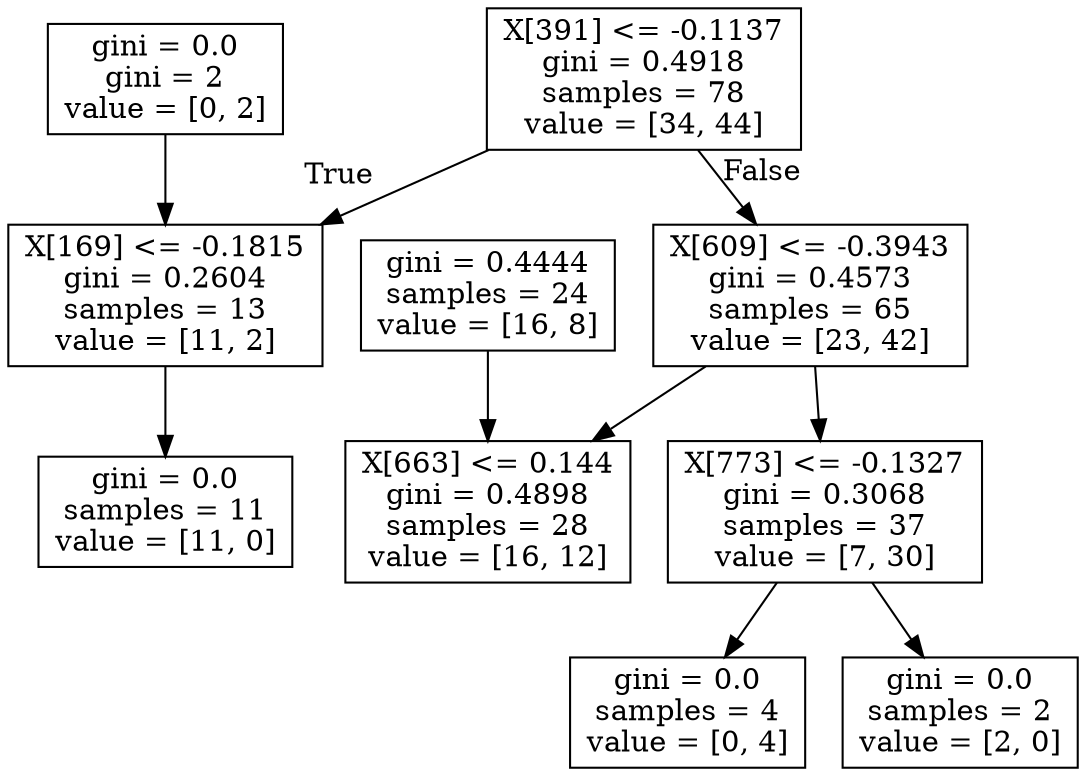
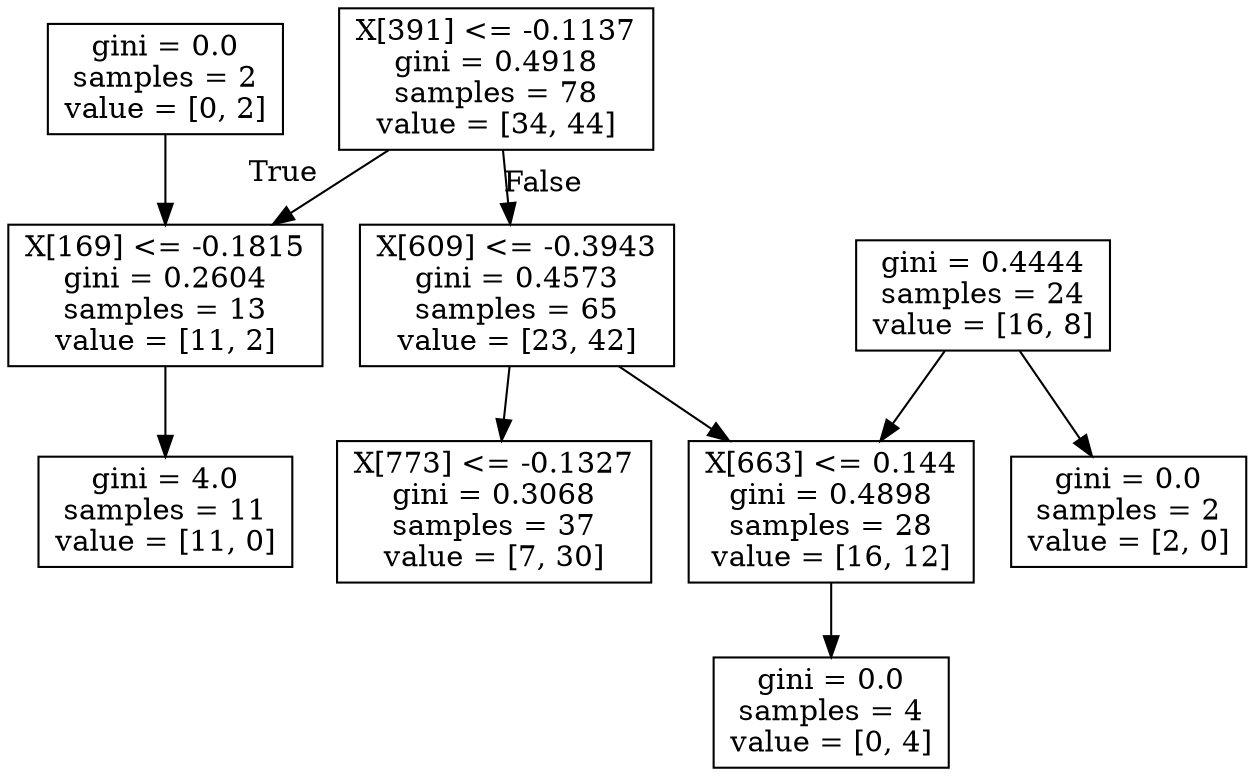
  digraph {
    node [shape=box]
    n1 [label="X[391] <= -0.1137\ngini = 0.4918\nsamples = 78\nvalue = [34, 44]"]
    n2 [label="X[169] <= -0.1815\ngini = 0.2604\nsamples = 13\nvalue = [11, 2]"]
    n3 [label="X[609] <= -0.3943\ngini = 0.4573\nsamples = 65\nvalue = [23, 42]"]
-   n4 [label="gini = 0.0\nsamples = 11\nvalue = [11, 0]"]
+   n4 [label="gini = 4.0\nsamples = 11\nvalue = [11, 0]"]
    n5 [label="X[663] <= 0.144\ngini = 0.4898\nsamples = 28\nvalue = [16, 12]"]
    n6 [label="X[773] <= -0.1327\ngini = 0.3068\nsamples = 37\nvalue = [7, 30]"]
-   n7 [label="gini = 0.0\ngini = 2\nvalue = [0, 2]"]
+   n7 [label="gini = 0.0\nsamples = 2\nvalue = [0, 2]"]
    n8 [label="gini = 0.0\nsamples = 4\nvalue = [0, 4]"]
    n9 [label="gini = 0.0\nsamples = 2\nvalue = [2, 0]"]
    n10 [label="gini = 0.4444\nsamples = 24\nvalue = [16, 8]"]
    n1 -> n2 [headlabel=True labelangle=45 labeldistance=2.5]
    n1 -> n3 [headlabel=False labelangle=-45 labeldistance=2.5]
    n2 -> n4
    n3 -> n5
    n3 -> n6
-   n6 -> n8
-   n6 -> n9
+   n5 -> n8
+   n10 -> n9
    n7 -> n2
    n10 -> n5
  }
